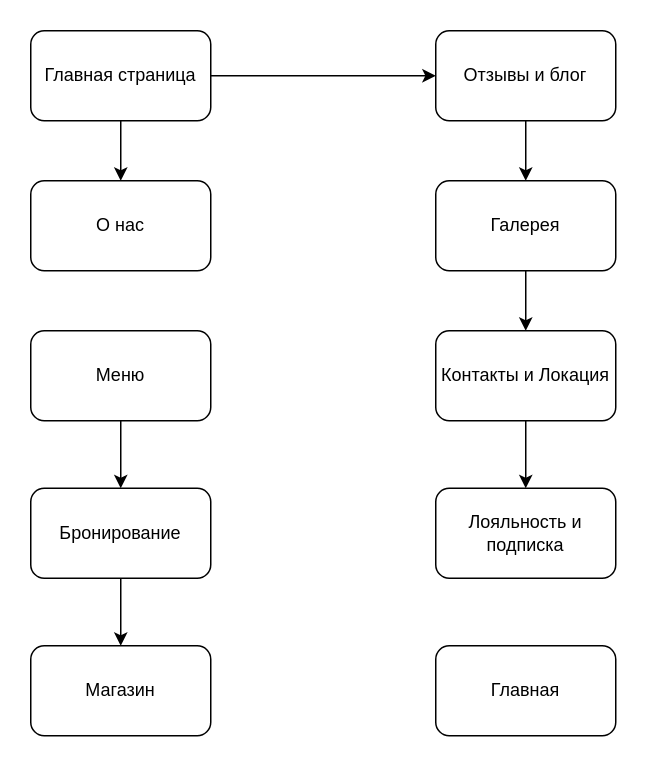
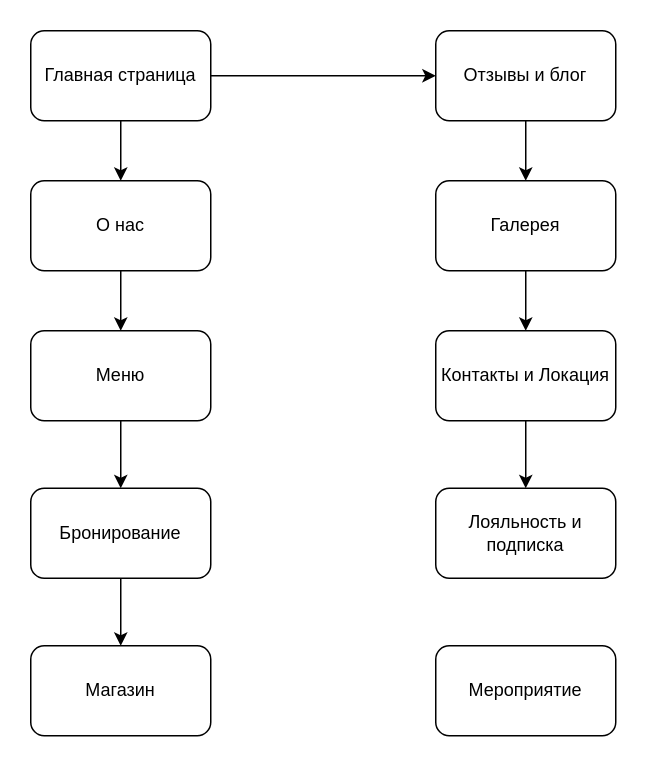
  <mxCell id="0" />
  <mxCell id="1" parent="0" />
  <mxCell id="2" style="edgeStyle=orthogonalEdgeStyle;rounded=0;orthogonalLoop=1;jettySize=auto;html=1;" edge="1" parent="1" source="4" target="6"><mxGeometry relative="1" as="geometry" /></mxCell>
  <mxCell id="3" style="edgeStyle=orthogonalEdgeStyle;rounded=0;orthogonalLoop=1;jettySize=auto;html=1;exitX=1;exitY=0.5;exitDx=0;exitDy=0;entryX=0;entryY=0.5;entryDx=0;entryDy=0;" edge="1" parent="1" source="4" target="13"><mxGeometry relative="1" as="geometry" /></mxCell>
  <mxCell id="4" value="Главная страница" style="rounded=1;whiteSpace=wrap;html=1;" vertex="1" parent="1"><mxGeometry x="20" y="20" width="120" height="60" as="geometry" /></mxCell>
+ <mxCell id="5" style="edgeStyle=orthogonalEdgeStyle;rounded=0;orthogonalLoop=1;jettySize=auto;html=1;" edge="1" parent="1" source="6" target="8"><mxGeometry relative="1" as="geometry" /></mxCell>
  <mxCell id="6" value="О нас" style="rounded=1;whiteSpace=wrap;html=1;" vertex="1" parent="1"><mxGeometry x="20" y="120" width="120" height="60" as="geometry" /></mxCell>
  <mxCell id="7" style="edgeStyle=orthogonalEdgeStyle;rounded=0;orthogonalLoop=1;jettySize=auto;html=1;entryX=0.5;entryY=0;entryDx=0;entryDy=0;" edge="1" parent="1" source="8" target="10"><mxGeometry relative="1" as="geometry" /></mxCell>
  <mxCell id="8" value="Меню" style="rounded=1;whiteSpace=wrap;html=1;" vertex="1" parent="1"><mxGeometry x="20" y="220" width="120" height="60" as="geometry" /></mxCell>
  <mxCell id="9" style="edgeStyle=orthogonalEdgeStyle;rounded=0;orthogonalLoop=1;jettySize=auto;html=1;entryX=0.5;entryY=0;entryDx=0;entryDy=0;" edge="1" parent="1" source="10" target="11"><mxGeometry relative="1" as="geometry" /></mxCell>
  <mxCell id="10" value="Бронирование" style="rounded=1;whiteSpace=wrap;html=1;" vertex="1" parent="1"><mxGeometry x="20" y="325" width="120" height="60" as="geometry" /></mxCell>
  <mxCell id="11" value="Магазин" style="rounded=1;whiteSpace=wrap;html=1;" vertex="1" parent="1"><mxGeometry x="20" y="430" width="120" height="60" as="geometry" /></mxCell>
  <mxCell id="12" style="edgeStyle=orthogonalEdgeStyle;rounded=0;orthogonalLoop=1;jettySize=auto;html=1;exitX=0.5;exitY=1;exitDx=0;exitDy=0;" edge="1" parent="1" source="13" target="15"><mxGeometry relative="1" as="geometry" /></mxCell>
  <mxCell id="13" value="Отзывы и блог" style="rounded=1;whiteSpace=wrap;html=1;" vertex="1" parent="1"><mxGeometry x="290" y="20" width="120" height="60" as="geometry" /></mxCell>
  <mxCell id="14" style="edgeStyle=orthogonalEdgeStyle;rounded=0;orthogonalLoop=1;jettySize=auto;html=1;exitX=0.5;exitY=1;exitDx=0;exitDy=0;entryX=0.5;entryY=0;entryDx=0;entryDy=0;" edge="1" parent="1" source="15" target="17"><mxGeometry relative="1" as="geometry" /></mxCell>
  <mxCell id="15" value="Галерея" style="rounded=1;whiteSpace=wrap;html=1;" vertex="1" parent="1"><mxGeometry x="290" y="120" width="120" height="60" as="geometry" /></mxCell>
  <mxCell id="16" style="edgeStyle=orthogonalEdgeStyle;rounded=0;orthogonalLoop=1;jettySize=auto;html=1;entryX=0.5;entryY=0;entryDx=0;entryDy=0;" edge="1" parent="1" source="17" target="18"><mxGeometry relative="1" as="geometry" /></mxCell>
  <mxCell id="17" value="Контакты и Локация" style="rounded=1;whiteSpace=wrap;html=1;" vertex="1" parent="1"><mxGeometry x="290" y="220" width="120" height="60" as="geometry" /></mxCell>
  <mxCell id="18" value="Лояльность и подписка" style="rounded=1;whiteSpace=wrap;html=1;" vertex="1" parent="1"><mxGeometry x="290" y="325" width="120" height="60" as="geometry" /></mxCell>
- <mxCell id="19" value="Главная" style="rounded=1;whiteSpace=wrap;html=1;" vertex="1" parent="1"><mxGeometry x="290" y="430" width="120" height="60" as="geometry" /></mxCell>
+ <mxCell id="19" value="Мероприятие" style="rounded=1;whiteSpace=wrap;html=1;" vertex="1" parent="1"><mxGeometry x="290" y="430" width="120" height="60" as="geometry" /></mxCell>
